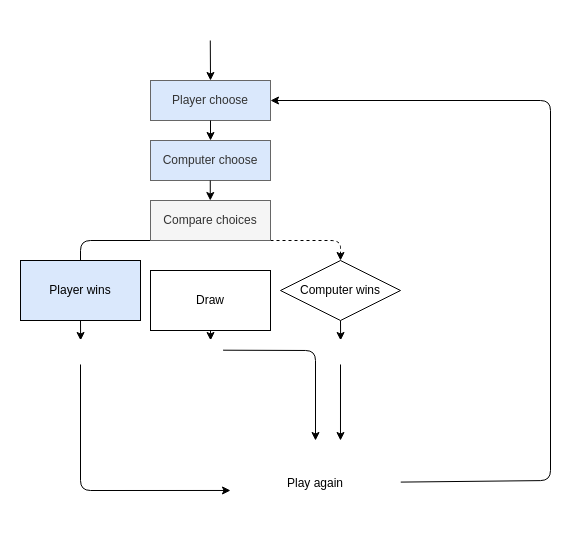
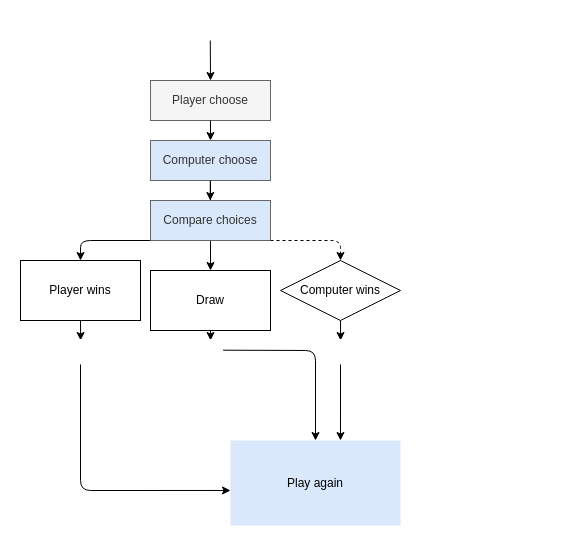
  <mxCell id="0" />
  <mxCell id="1" parent="0" />
  <mxCell id="2" value="" style="ellipse;whiteSpace=wrap;html=1;aspect=fixed;strokeColor=none;" vertex="1" parent="1"><mxGeometry x="200" y="20" width="20" height="20" as="geometry" /></mxCell>
  <mxCell id="3" value="" style="endArrow=classic;html=1;strokeColor=#000000;" edge="1" parent="1"><mxGeometry width="50" height="50" relative="1" as="geometry"><mxPoint x="209.79" y="40" as="sourcePoint" /><mxPoint x="210" y="80" as="targetPoint" /></mxGeometry></mxCell>
- <mxCell id="4" value="Player choose" style="rounded=0;whiteSpace=wrap;html=1;fillColor=#dae8fc;strokeColor=#666666;fontColor=#333333;" vertex="1" parent="1"><mxGeometry x="150" y="80" width="120" height="40" as="geometry" /></mxCell>
+ <mxCell id="4" value="Player choose" style="rounded=0;whiteSpace=wrap;html=1;fillColor=#f5f5f5;strokeColor=#666666;fontColor=#333333;" vertex="1" parent="1"><mxGeometry x="150" y="80" width="120" height="40" as="geometry" /></mxCell>
+ <mxCell id="5" value="" style="edgeStyle=none;html=1;strokeColor=#000000;" edge="1" parent="1" source="6" target="17"><mxGeometry relative="1" as="geometry" /></mxCell>
  <mxCell id="6" value="Computer choose" style="rounded=0;whiteSpace=wrap;html=1;fillColor=#dae8fc;strokeColor=#666666;fontColor=#333333;" vertex="1" parent="1"><mxGeometry x="150" y="140" width="120" height="40" as="geometry" /></mxCell>
  <mxCell id="7" value="" style="endArrow=classic;html=1;strokeColor=#000000;exitX=0.5;exitY=1;exitDx=0;exitDy=0;" edge="1" parent="1" source="4"><mxGeometry width="50" height="50" relative="1" as="geometry"><mxPoint x="209.6" y="110" as="sourcePoint" /><mxPoint x="210" y="140" as="targetPoint" /></mxGeometry></mxCell>
  <mxCell id="8" style="edgeStyle=none;html=1;exitX=0.75;exitY=1;exitDx=0;exitDy=0;entryX=0.5;entryY=0;entryDx=0;entryDy=0;strokeColor=#000000;dashed=1;" edge="1" parent="1" source="10" target="15"><mxGeometry relative="1" as="geometry"><Array as="points"><mxPoint x="340" y="240" /></Array></mxGeometry></mxCell>
- <mxCell id="9" style="edgeStyle=none;html=1;exitX=0;exitY=1;exitDx=0;exitDy=0;entryX=0.5;entryY=0;entryDx=0;entryDy=0;strokeColor=#000000;endArrow=none;" edge="1" parent="1" source="10" target="13"><mxGeometry relative="1" as="geometry"><Array as="points"><mxPoint x="80" y="240" /></Array></mxGeometry></mxCell>
- <mxCell id="10" value="Compare choices" style="rounded=0;whiteSpace=wrap;html=1;fillColor=#f5f5f5;strokeColor=#666666;fontColor=#333333;" vertex="1" parent="1"><mxGeometry x="150" y="200" width="120" height="40" as="geometry" /></mxCell>
+ <mxCell id="9" style="edgeStyle=none;html=1;exitX=0;exitY=1;exitDx=0;exitDy=0;entryX=0.5;entryY=0;entryDx=0;entryDy=0;strokeColor=#000000;" edge="1" parent="1" source="10" target="13"><mxGeometry relative="1" as="geometry"><Array as="points"><mxPoint x="80" y="240" /></Array></mxGeometry></mxCell>
+ <mxCell id="10" value="Compare choices" style="rounded=0;whiteSpace=wrap;html=1;fillColor=#dae8fc;strokeColor=#666666;fontColor=#333333;" vertex="1" parent="1"><mxGeometry x="150" y="200" width="120" height="40" as="geometry" /></mxCell>
  <mxCell id="11" value="" style="endArrow=classic;html=1;strokeColor=#000000;exitX=0.5;exitY=1;exitDx=0;exitDy=0;" edge="1" parent="1"><mxGeometry width="50" height="50" relative="1" as="geometry"><mxPoint x="209.77" y="180" as="sourcePoint" /><mxPoint x="209.77" y="200" as="targetPoint" /></mxGeometry></mxCell>
  <mxCell id="12" style="edgeStyle=none;html=1;exitX=0.5;exitY=1;exitDx=0;exitDy=0;strokeColor=#000000;" edge="1" parent="1" source="13"><mxGeometry relative="1" as="geometry"><mxPoint x="80.125" y="340" as="targetPoint" /></mxGeometry></mxCell>
- <mxCell id="13" value="Player wins" style="rounded=0;whiteSpace=wrap;html=1;strokeColor=#000000;fillColor=#dae8fc;" vertex="1" parent="1"><mxGeometry x="20" y="260" width="120" height="60" as="geometry" /></mxCell>
+ <mxCell id="13" value="Player wins" style="rounded=0;whiteSpace=wrap;html=1;strokeColor=#000000;" vertex="1" parent="1"><mxGeometry x="20" y="260" width="120" height="60" as="geometry" /></mxCell>
  <mxCell id="14" style="edgeStyle=none;html=1;exitX=0.5;exitY=1;exitDx=0;exitDy=0;strokeColor=#000000;" edge="1" parent="1" source="15"><mxGeometry relative="1" as="geometry"><mxPoint x="340.125" y="340" as="targetPoint" /></mxGeometry></mxCell>
  <mxCell id="15" value="Computer wins" style="rhombus;whiteSpace=wrap;html=1;strokeColor=#000000;" vertex="1" parent="1"><mxGeometry x="280" y="260" width="120" height="60" as="geometry" /></mxCell>
  <mxCell id="16" style="edgeStyle=none;html=1;exitX=0.5;exitY=1;exitDx=0;exitDy=0;strokeColor=#000000;" edge="1" parent="1" source="17"><mxGeometry relative="1" as="geometry"><mxPoint x="210.125" y="340" as="targetPoint" /></mxGeometry></mxCell>
  <mxCell id="17" value="Draw" style="rounded=0;whiteSpace=wrap;html=1;strokeColor=#000000;" vertex="1" parent="1"><mxGeometry x="150" y="270" width="120" height="60" as="geometry" /></mxCell>
  <mxCell id="18" style="edgeStyle=none;html=1;entryX=0;entryY=0.588;entryDx=0;entryDy=0;entryPerimeter=0;strokeColor=#000000;" edge="1" parent="1" source="19" target="25"><mxGeometry relative="1" as="geometry"><Array as="points"><mxPoint x="80" y="490" /></Array></mxGeometry></mxCell>
  <mxCell id="19" value="" style="ellipse;shape=doubleEllipse;whiteSpace=wrap;html=1;aspect=fixed;strokeWidth=3;strokeColor=#FFFFFF;" vertex="1" parent="1"><mxGeometry x="68.75" y="340" width="22.5" height="22.5" as="geometry" /></mxCell>
  <mxCell id="20" style="edgeStyle=none;html=1;entryX=0.5;entryY=0;entryDx=0;entryDy=0;strokeColor=#000000;exitX=0.999;exitY=0.431;exitDx=0;exitDy=0;exitPerimeter=0;" edge="1" parent="1" source="21" target="25"><mxGeometry relative="1" as="geometry"><Array as="points"><mxPoint x="315" y="350" /></Array></mxGeometry></mxCell>
  <mxCell id="21" value="" style="ellipse;shape=doubleEllipse;whiteSpace=wrap;html=1;aspect=fixed;strokeWidth=3;strokeColor=#FFFFFF;" vertex="1" parent="1"><mxGeometry x="198.75" y="340" width="22.5" height="22.5" as="geometry" /></mxCell>
  <mxCell id="22" style="edgeStyle=none;html=1;entryX=0.647;entryY=0;entryDx=0;entryDy=0;entryPerimeter=0;strokeColor=#000000;" edge="1" parent="1" source="23" target="25"><mxGeometry relative="1" as="geometry" /></mxCell>
  <mxCell id="23" value="" style="ellipse;shape=doubleEllipse;whiteSpace=wrap;html=1;aspect=fixed;strokeWidth=3;strokeColor=#FFFFFF;" vertex="1" parent="1"><mxGeometry x="328.75" y="340" width="22.5" height="22.5" as="geometry" /></mxCell>
- <mxCell id="24" style="edgeStyle=none;html=1;entryX=1;entryY=0.5;entryDx=0;entryDy=0;strokeColor=#000000;" edge="1" parent="1" source="25" target="4"><mxGeometry relative="1" as="geometry"><Array as="points"><mxPoint x="550" y="480" /><mxPoint x="550" y="100" /></Array></mxGeometry></mxCell>
- <mxCell id="25" value="Play again" style="rounded=0;whiteSpace=wrap;html=1;sketch=0;strokeWidth=3;strokeColor=none;" vertex="1" parent="1"><mxGeometry x="230" y="440" width="170" height="85" as="geometry" /></mxCell>
+ <mxCell id="25" value="Play again" style="rounded=0;whiteSpace=wrap;html=1;sketch=0;strokeWidth=3;strokeColor=none;fillColor=#dae8fc;" vertex="1" parent="1"><mxGeometry x="230" y="440" width="170" height="85" as="geometry" /></mxCell>
